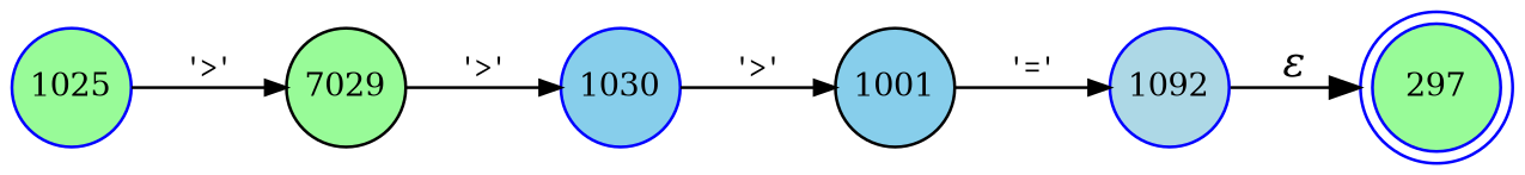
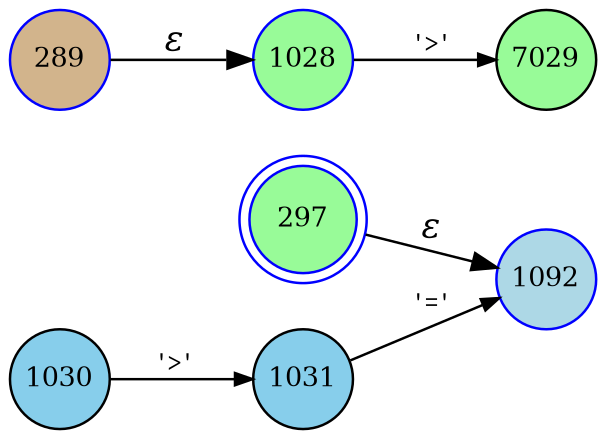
  digraph {
    rankdir=LR
    node [color=blue fillcolor=palegreen fixedsize=true fontsize=11 shape=circle style=filled peripheries=1]
    edge [fontname=Courier arrowhead=normal arrowsize=.7 fontsize=11]
    n1 [label=297 shape=doublecircle width=.6 peripheries=""]
-   n3 [label=1025 width=.55]
+   n2 [fillcolor=tan label=289 width=.55]
+   n3 [label=1028 width=.55]
    n4 [color=black label=7029 width=.55]
-   n5 [fillcolor=skyblue label=1030 width=.55]
-   n6 [color=black fillcolor=skyblue label=1001 width=.55]
+   n5 [color=black fillcolor=skyblue label=1030 width=.55]
+   n6 [color=black fillcolor=skyblue label=1031 width=.55]
    n7 [fillcolor=lightblue label=1092 width=.55]
+   n2 -> n3 [fontname="Times-Italic" label="&epsilon;" arrowhead="" arrowsize="" fontsize=""]
    n3 -> n4 [label="'>'"]
-   n4 -> n5 [label="'>'"]
    n5 -> n6 [label="'>'"]
    n6 -> n7 [label="'='"]
-   n7 -> n1 [fontname="Times-Italic" label="&epsilon;" arrowhead="" arrowsize="" fontsize=""]
+   n1 -> n7 [fontname="Times-Italic" label="&epsilon;" arrowhead="" arrowsize="" fontsize=""]
  }
